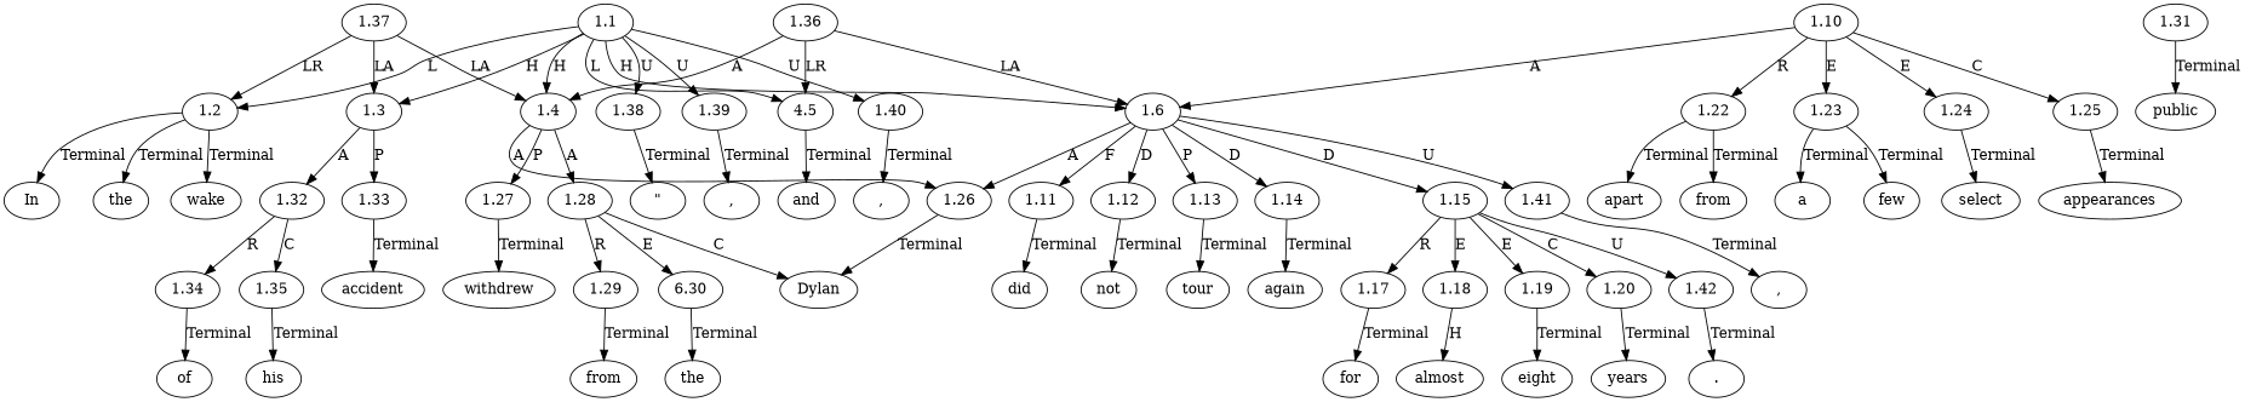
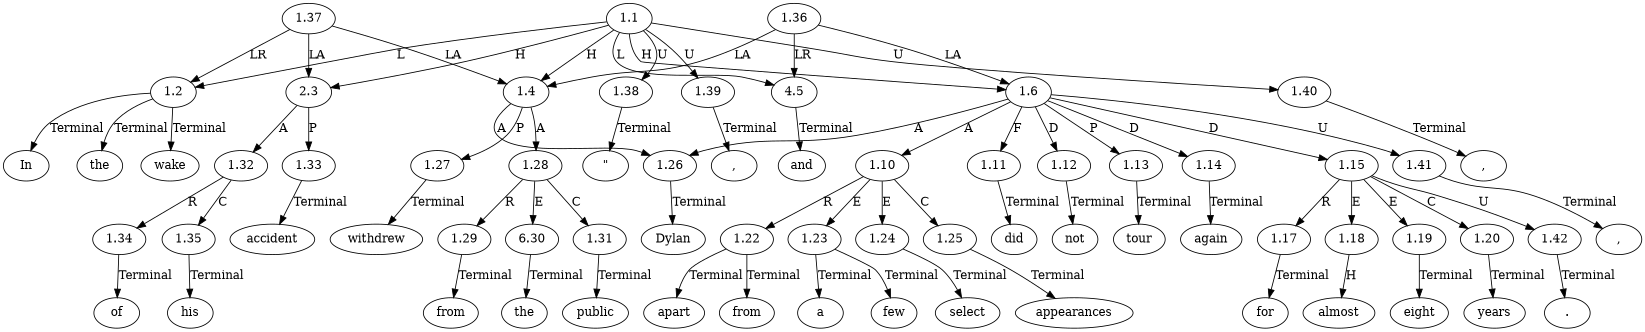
  digraph {
    node [ordering=out]
    edge [ordering=out]
    n1 [label="\""]
    n2 [label=withdrew]
    n3 [label=from]
    n4 [label=the]
    n5 [label=public]
    n6 [label=and]
    n7 [label=","]
    n8 [label=apart]
    n9 [label=from]
    n10 [label=a]
    n11 [label=few]
    n12 [label=In]
    n13 [label=select]
    n14 [label=appearances]
    n15 [label=","]
    n16 [label=did]
    n17 [label=not]
    n18 [label=tour]
    n19 [label=again]
    n20 [label=for]
    n21 [label=almost]
    n22 [label=eight]
    n23 [label=the]
    n24 [label=years]
    n25 [label="."]
    n26 [label=wake]
    n27 [label=of]
    n28 [label=his]
    n29 [label=accident]
    n30 [label=","]
    n31 [label=Dylan]
    n32 [label=1.1]
    n33 [label=1.2]
-   n34 [label=1.3]
+   n34 [label=2.3]
    n35 [label=1.4]
    n36 [label=4.5]
    n37 [label=1.6]
    n38 [label=1.38]
    n39 [label=1.39]
    n40 [label=1.40]
    n41 [label=1.32]
    n42 [label=1.33]
    n43 [label=1.26]
    n44 [label=1.27]
    n45 [label=1.28]
    n46 [label=1.10]
    n47 [label=1.11]
    n48 [label=1.12]
    n49 [label=1.13]
    n50 [label=1.14]
    n51 [label=1.15]
    n52 [label=1.41]
    n53 [label=1.34]
    n54 [label=1.35]
    n55 [label=1.29]
    n56 [label=6.30]
    n57 [label=1.31]
    n58 [label=1.22]
    n59 [label=1.23]
    n60 [label=1.24]
    n61 [label=1.25]
    n62 [label=1.17]
    n63 [label=1.18]
    n64 [label=1.19]
    n65 [label=1.20]
    n66 [label=1.42]
    n67 [label=1.36]
    n68 [label=1.37]
    n32 -> n33 [label=L]
    n32 -> n34 [label=H]
    n32 -> n35 [label=H]
    n32 -> n36 [label=L]
    n32 -> n37 [label=H]
    n32 -> n38 [label=U]
    n32 -> n39 [label=U]
    n32 -> n40 [label=U]
    n33 -> n12 [label=Terminal]
    n33 -> n23 [label=Terminal]
    n33 -> n26 [label=Terminal]
    n34 -> n41 [label=A]
    n34 -> n42 [label=P]
    n35 -> n43 [label=A]
    n35 -> n44 [label=P]
    n35 -> n45 [label=A]
    n36 -> n6 [label=Terminal]
    n37 -> n43 [label=A]
-   n46 -> n37 [label=A]
+   n37 -> n46 [label=A]
    n37 -> n47 [label=F]
    n37 -> n48 [label=D]
    n37 -> n49 [label=P]
    n37 -> n50 [label=D]
    n37 -> n51 [label=D]
    n37 -> n52 [label=U]
    n38 -> n1 [label=Terminal]
    n39 -> n30 [label=Terminal]
    n40 -> n7 [label=Terminal]
    n41 -> n53 [label=R]
    n41 -> n54 [label=C]
    n42 -> n29 [label=Terminal]
    n43 -> n31 [label=Terminal]
    n44 -> n2 [label=Terminal]
    n45 -> n55 [label=R]
    n45 -> n56 [label=E]
-   n45 -> n31 [label=C]
+   n45 -> n57 [label=C]
    n46 -> n58 [label=R]
    n46 -> n59 [label=E]
    n46 -> n60 [label=E]
    n46 -> n61 [label=C]
    n47 -> n16 [label=Terminal]
    n48 -> n17 [label=Terminal]
    n49 -> n18 [label=Terminal]
    n50 -> n19 [label=Terminal]
    n51 -> n62 [label=R]
    n51 -> n63 [label=E]
    n51 -> n64 [label=E]
    n51 -> n65 [label=C]
    n51 -> n66 [label=U]
    n52 -> n15 [label=Terminal]
    n53 -> n27 [label=Terminal]
    n54 -> n28 [label=Terminal]
    n55 -> n3 [label=Terminal]
    n56 -> n4 [label=Terminal]
    n57 -> n5 [label=Terminal]
    n58 -> n8 [label=Terminal]
    n58 -> n9 [label=Terminal]
    n59 -> n10 [label=Terminal]
    n59 -> n11 [label=Terminal]
    n60 -> n13 [label=Terminal]
    n61 -> n14 [label=Terminal]
    n62 -> n20 [label=Terminal]
    n63 -> n21 [label=H]
    n64 -> n22 [label=Terminal]
    n65 -> n24 [label=Terminal]
    n66 -> n25 [label=Terminal]
-   n67 -> n35 [label=A]
+   n67 -> n35 [label=LA]
    n67 -> n36 [label=LR]
    n67 -> n37 [label=LA]
    n68 -> n33 [label=LR]
    n68 -> n34 [label=LA]
    n68 -> n35 [label=LA]
  }
